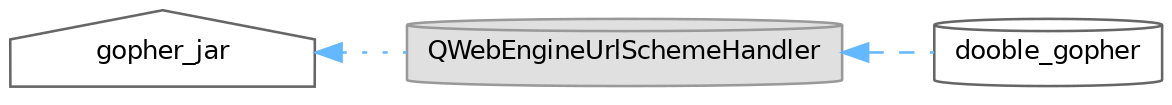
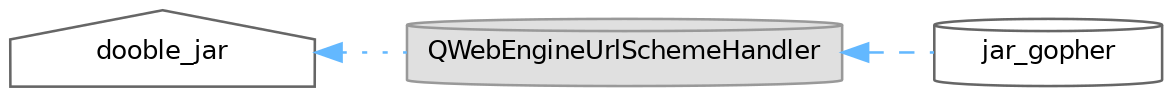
  digraph {
    rankdir=LR
    node [color=grey40 fillcolor=white fontname=Helvetica fontsize=10 shape=cylinder style=filled]
    edge [color=steelblue1 dir=back fontname=Helvetica fontsize=10 labelfontname=Helvetica labelfontsize=10]
    n1 [color=grey60 fillcolor="#E0E0E0" height=0.2 label=QWebEngineUrlSchemeHandler width=0.4]
-   n2 [height=0.2 label=dooble_gopher width=0.4]
-   n3 [height=0.2 label=gopher_jar shape=house width=0.4]
+   n2 [height=0.2 label=jar_gopher width=0.4]
+   n3 [height=0.2 label=dooble_jar shape=house width=0.4]
    n1 -> n2 [style=dashed]
    n3 -> n1 [style=dotted]
  }
